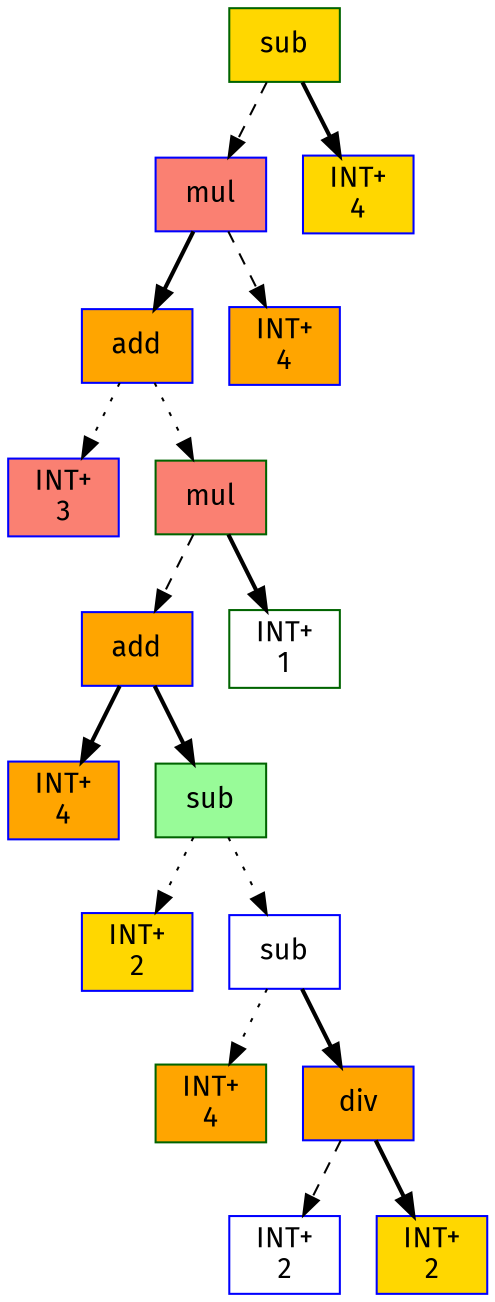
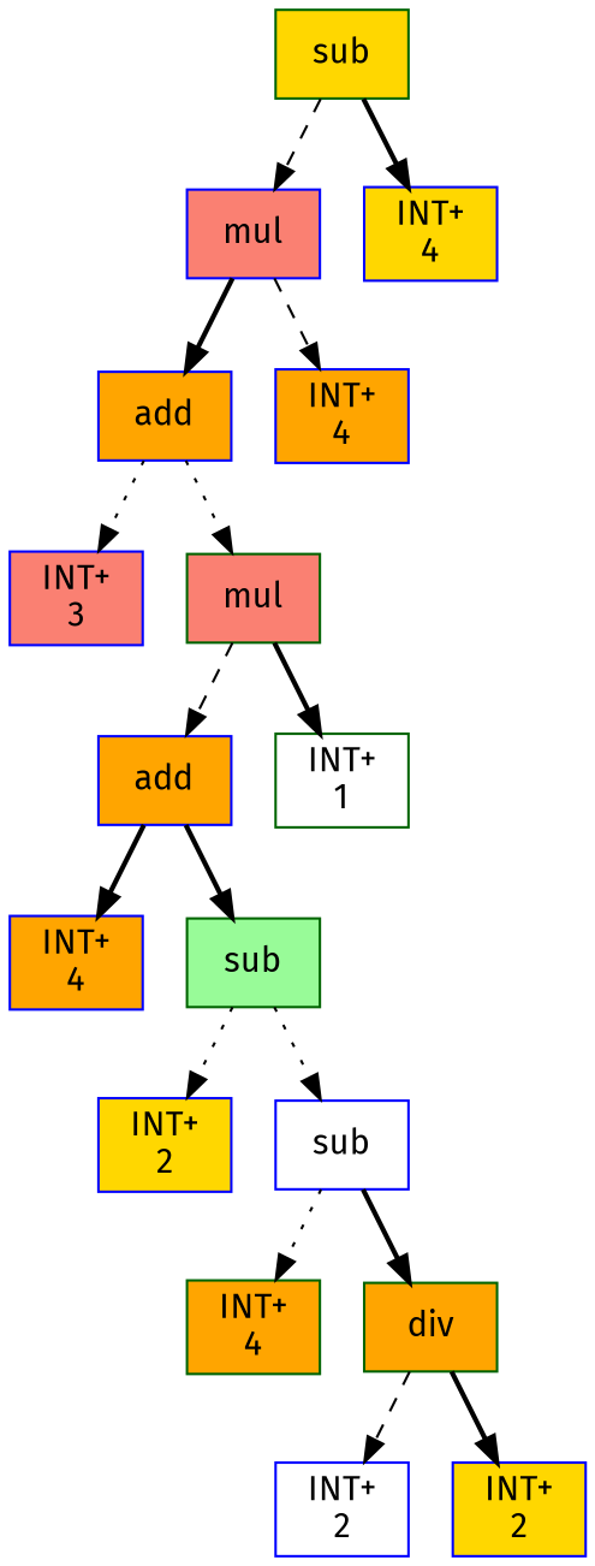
  digraph {
    fontname="Fira Sans"
    node [shape=box style=filled fillcolor=orange color=blue fontname="Fira Sans"]
    edge [style=bold fontname="Fira Sans"]
    n1 [label=sub fillcolor=gold color=darkgreen]
    n2 [label=mul fillcolor=salmon]
    n3 [label="INT+\n4" fillcolor=gold]
    n4 [label=add]
    n5 [label="INT+\n4"]
    n6 [label="INT+\n3" fillcolor=salmon]
    n7 [label=mul fillcolor=salmon color=darkgreen]
    n8 [label=add]
    n9 [label="INT+\n1" fillcolor=white color=darkgreen]
    n10 [label="INT+\n4"]
    n11 [label=sub fillcolor=palegreen color=darkgreen]
    n12 [label="INT+\n2" fillcolor=gold]
    n13 [label=sub fillcolor=white]
    n14 [label="INT+\n4" color=darkgreen]
-   n15 [label=div]
+   n15 [label=div color=darkgreen]
    n16 [label="INT+\n2" fillcolor=white]
    n17 [label="INT+\n2" fillcolor=gold]
    n1 -> n2 [style=dashed]
    n1 -> n3
    n2 -> n4
    n2 -> n5 [style=dashed]
    n4 -> n6 [style=dotted]
    n4 -> n7 [style=dotted]
    n7 -> n8 [style=dashed]
    n7 -> n9
    n8 -> n10
    n8 -> n11
    n11 -> n12 [style=dotted]
    n11 -> n13 [style=dotted]
    n13 -> n14 [style=dotted]
    n13 -> n15
    n15 -> n16 [style=dashed]
    n15 -> n17
  }
